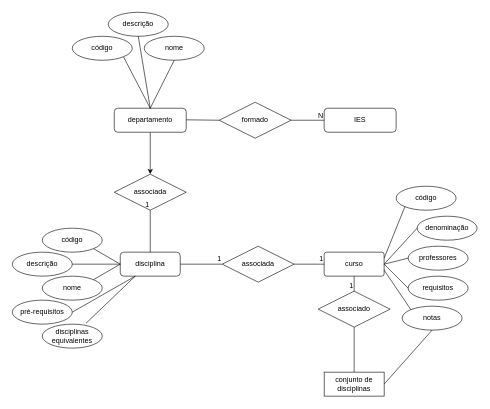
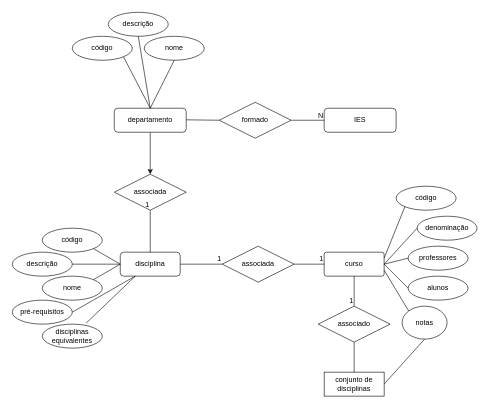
  <mxCell id="0" />
  <mxCell id="1" parent="0" />
  <mxCell id="2" value="IES" style="rounded=1;whiteSpace=wrap;html=1;" vertex="1" parent="1"><mxGeometry x="540" y="180" width="120" height="40" as="geometry" /></mxCell>
  <mxCell id="3" value="" style="edgeStyle=orthogonalEdgeStyle;rounded=0;orthogonalLoop=1;jettySize=auto;html=1;" edge="1" parent="1" source="4" target="9"><mxGeometry relative="1" as="geometry" /></mxCell>
  <mxCell id="4" value="departamento" style="rounded=1;whiteSpace=wrap;html=1;" vertex="1" parent="1"><mxGeometry x="190" y="180" width="120" height="40" as="geometry" /></mxCell>
  <mxCell id="5" value="formado" style="shape=rhombus;perimeter=rhombusPerimeter;whiteSpace=wrap;html=1;align=center;" vertex="1" parent="1"><mxGeometry x="365" y="170" width="120" height="60" as="geometry" /></mxCell>
  <mxCell id="6" value="" style="endArrow=none;html=1;rounded=0;entryX=0;entryY=0.5;entryDx=0;entryDy=0;exitX=1;exitY=0.5;exitDx=0;exitDy=0;" edge="1" parent="1" source="5" target="2"><mxGeometry relative="1" as="geometry"><mxPoint x="440" y="380" as="sourcePoint" /><mxPoint x="560" y="380" as="targetPoint" /></mxGeometry></mxCell>
  <mxCell id="7" value="N" style="resizable=0;html=1;whiteSpace=wrap;align=right;verticalAlign=bottom;" connectable="0" vertex="1" parent="6"><mxGeometry x="1" relative="1" as="geometry" /></mxCell>
  <mxCell id="8" value="" style="endArrow=none;html=1;rounded=0;entryX=0;entryY=0.5;entryDx=0;entryDy=0;" edge="1" parent="1" target="5"><mxGeometry relative="1" as="geometry"><mxPoint x="310" y="199.29" as="sourcePoint" /><mxPoint x="470" y="199.29" as="targetPoint" /></mxGeometry></mxCell>
  <mxCell id="9" value="associada" style="shape=rhombus;perimeter=rhombusPerimeter;whiteSpace=wrap;html=1;align=center;" vertex="1" parent="1"><mxGeometry x="190" y="290" width="120" height="60" as="geometry" /></mxCell>
  <mxCell id="10" value="código" style="ellipse;whiteSpace=wrap;html=1;align=center;" vertex="1" parent="1"><mxGeometry x="120" y="60" width="100" height="40" as="geometry" /></mxCell>
  <mxCell id="11" value="descrição" style="ellipse;whiteSpace=wrap;html=1;align=center;" vertex="1" parent="1"><mxGeometry x="180" y="20" width="100" height="40" as="geometry" /></mxCell>
  <mxCell id="12" value="nome" style="ellipse;whiteSpace=wrap;html=1;align=center;" vertex="1" parent="1"><mxGeometry x="240" y="60" width="100" height="40" as="geometry" /></mxCell>
  <mxCell id="13" value="" style="endArrow=none;html=1;rounded=0;entryX=0.5;entryY=1;entryDx=0;entryDy=0;exitX=0.5;exitY=0;exitDx=0;exitDy=0;" edge="1" parent="1" source="4" target="12"><mxGeometry relative="1" as="geometry"><mxPoint x="250" y="170" as="sourcePoint" /><mxPoint x="410" y="178.57" as="targetPoint" /></mxGeometry></mxCell>
  <mxCell id="14" value="" style="endArrow=none;html=1;rounded=0;entryX=0.5;entryY=1;entryDx=0;entryDy=0;exitX=0.5;exitY=0;exitDx=0;exitDy=0;" edge="1" parent="1" source="4" target="11"><mxGeometry relative="1" as="geometry"><mxPoint x="205" y="150" as="sourcePoint" /><mxPoint x="365" y="150" as="targetPoint" /></mxGeometry></mxCell>
  <mxCell id="15" value="" style="endArrow=none;html=1;rounded=0;entryX=0.5;entryY=0;entryDx=0;entryDy=0;exitX=1;exitY=1;exitDx=0;exitDy=0;" edge="1" parent="1" source="10" target="4"><mxGeometry relative="1" as="geometry"><mxPoint x="170" y="100" as="sourcePoint" /><mxPoint x="310" y="140" as="targetPoint" /></mxGeometry></mxCell>
  <mxCell id="16" value="disciplina" style="whiteSpace=wrap;html=1;align=center;rounded=1;" vertex="1" parent="1"><mxGeometry x="200" y="420" width="100" height="40" as="geometry" /></mxCell>
  <mxCell id="17" value="" style="endArrow=none;html=1;rounded=0;exitX=0.5;exitY=0;exitDx=0;exitDy=0;entryX=0.5;entryY=1;entryDx=0;entryDy=0;" edge="1" parent="1" source="16" target="9"><mxGeometry relative="1" as="geometry"><mxPoint x="350" y="380" as="sourcePoint" /><mxPoint x="510" y="380" as="targetPoint" /></mxGeometry></mxCell>
  <mxCell id="18" value="1" style="resizable=0;html=1;whiteSpace=wrap;align=right;verticalAlign=bottom;" connectable="0" vertex="1" parent="17"><mxGeometry x="1" relative="1" as="geometry" /></mxCell>
  <mxCell id="19" value="código" style="ellipse;whiteSpace=wrap;html=1;align=center;" vertex="1" parent="1"><mxGeometry x="70" y="380" width="100" height="40" as="geometry" /></mxCell>
  <mxCell id="20" value="descrição" style="ellipse;whiteSpace=wrap;html=1;align=center;" vertex="1" parent="1"><mxGeometry x="20" y="420" width="100" height="40" as="geometry" /></mxCell>
  <mxCell id="21" value="nome" style="ellipse;whiteSpace=wrap;html=1;align=center;" vertex="1" parent="1"><mxGeometry x="70" y="460" width="100" height="40" as="geometry" /></mxCell>
  <mxCell id="22" value="" style="endArrow=none;html=1;rounded=0;exitX=1;exitY=0;exitDx=0;exitDy=0;entryX=0;entryY=0.5;entryDx=0;entryDy=0;" edge="1" parent="1" source="21" target="16"><mxGeometry relative="1" as="geometry"><mxPoint x="260" y="380" as="sourcePoint" /><mxPoint x="420" y="380" as="targetPoint" /></mxGeometry></mxCell>
  <mxCell id="23" value="" style="endArrow=none;html=1;rounded=0;exitX=1;exitY=0.5;exitDx=0;exitDy=0;entryX=0;entryY=0.5;entryDx=0;entryDy=0;" edge="1" parent="1" source="20" target="16"><mxGeometry relative="1" as="geometry"><mxPoint x="260" y="380" as="sourcePoint" /><mxPoint x="420" y="380" as="targetPoint" /></mxGeometry></mxCell>
  <mxCell id="24" value="" style="endArrow=none;html=1;rounded=0;exitX=1;exitY=1;exitDx=0;exitDy=0;entryX=0;entryY=0.5;entryDx=0;entryDy=0;" edge="1" parent="1" source="19" target="16"><mxGeometry relative="1" as="geometry"><mxPoint x="260" y="380" as="sourcePoint" /><mxPoint x="420" y="380" as="targetPoint" /></mxGeometry></mxCell>
  <mxCell id="25" value="pré-requisitos" style="ellipse;whiteSpace=wrap;html=1;align=center;" vertex="1" parent="1"><mxGeometry x="20" y="500" width="100" height="40" as="geometry" /></mxCell>
  <mxCell id="26" value="disciplinas equivalentes" style="ellipse;whiteSpace=wrap;html=1;align=center;" vertex="1" parent="1"><mxGeometry x="70" y="540" width="100" height="40" as="geometry" /></mxCell>
  <mxCell id="27" value="" style="endArrow=none;html=1;rounded=0;exitX=1;exitY=0.5;exitDx=0;exitDy=0;entryX=0.25;entryY=1;entryDx=0;entryDy=0;" edge="1" parent="1" source="25" target="16"><mxGeometry relative="1" as="geometry"><mxPoint x="260" y="380" as="sourcePoint" /><mxPoint x="420" y="380" as="targetPoint" /></mxGeometry></mxCell>
  <mxCell id="28" value="" style="endArrow=none;html=1;rounded=0;exitX=0.73;exitY=-0.039;exitDx=0;exitDy=0;exitPerimeter=0;entryX=0.25;entryY=1;entryDx=0;entryDy=0;" edge="1" parent="1" source="26" target="16"><mxGeometry relative="1" as="geometry"><mxPoint x="260" y="380" as="sourcePoint" /><mxPoint x="420" y="380" as="targetPoint" /></mxGeometry></mxCell>
  <mxCell id="29" value="associada" style="shape=rhombus;perimeter=rhombusPerimeter;whiteSpace=wrap;html=1;align=center;" vertex="1" parent="1"><mxGeometry x="370" y="410" width="120" height="60" as="geometry" /></mxCell>
  <mxCell id="30" value="" style="endArrow=none;html=1;rounded=0;exitX=1;exitY=0.5;exitDx=0;exitDy=0;entryX=0;entryY=0.5;entryDx=0;entryDy=0;" edge="1" parent="1" source="16" target="29"><mxGeometry relative="1" as="geometry"><mxPoint x="260" y="370" as="sourcePoint" /><mxPoint x="420" y="370" as="targetPoint" /></mxGeometry></mxCell>
  <mxCell id="31" value="1" style="resizable=0;html=1;whiteSpace=wrap;align=right;verticalAlign=bottom;" connectable="0" vertex="1" parent="30"><mxGeometry x="1" relative="1" as="geometry" /></mxCell>
  <mxCell id="32" value="curso" style="rounded=1;arcSize=10;whiteSpace=wrap;html=1;align=center;" vertex="1" parent="1"><mxGeometry x="540" y="420" width="100" height="40" as="geometry" /></mxCell>
  <mxCell id="33" value="" style="endArrow=none;html=1;rounded=0;exitX=1;exitY=0.5;exitDx=0;exitDy=0;entryX=0;entryY=0.5;entryDx=0;entryDy=0;" edge="1" parent="1" source="29" target="32"><mxGeometry relative="1" as="geometry"><mxPoint x="260" y="370" as="sourcePoint" /><mxPoint x="420" y="370" as="targetPoint" /></mxGeometry></mxCell>
  <mxCell id="34" value="1" style="resizable=0;html=1;whiteSpace=wrap;align=right;verticalAlign=bottom;" connectable="0" vertex="1" parent="33"><mxGeometry x="1" relative="1" as="geometry" /></mxCell>
  <mxCell id="35" value="código" style="ellipse;whiteSpace=wrap;html=1;align=center;" vertex="1" parent="1"><mxGeometry x="660" y="310" width="100" height="40" as="geometry" /></mxCell>
  <mxCell id="36" value="denominação" style="ellipse;whiteSpace=wrap;html=1;align=center;" vertex="1" parent="1"><mxGeometry x="695" y="360" width="100" height="40" as="geometry" /></mxCell>
  <mxCell id="37" value="" style="endArrow=none;html=1;rounded=0;exitX=1;exitY=0.25;exitDx=0;exitDy=0;entryX=0;entryY=1;entryDx=0;entryDy=0;" edge="1" parent="1" source="32" target="35"><mxGeometry relative="1" as="geometry"><mxPoint x="550" y="370" as="sourcePoint" /><mxPoint x="710" y="370" as="targetPoint" /></mxGeometry></mxCell>
  <mxCell id="38" value="" style="endArrow=none;html=1;rounded=0;exitX=1;exitY=0.5;exitDx=0;exitDy=0;entryX=0;entryY=0.5;entryDx=0;entryDy=0;" edge="1" parent="1" source="32" target="36"><mxGeometry relative="1" as="geometry"><mxPoint x="550" y="370" as="sourcePoint" /><mxPoint x="710" y="370" as="targetPoint" /></mxGeometry></mxCell>
- <mxCell id="39" value="associado" style="shape=rhombus;perimeter=rhombusPerimeter;whiteSpace=wrap;html=1;align=center;" vertex="1" parent="1"><mxGeometry x="530" y="485" width="120" height="60" as="geometry" /></mxCell>
+ <mxCell id="39" value="associado" style="shape=rhombus;perimeter=rhombusPerimeter;whiteSpace=wrap;html=1;align=center;" vertex="1" parent="1"><mxGeometry x="530" y="510" width="120" height="60" as="geometry" /></mxCell>
  <mxCell id="40" value="" style="endArrow=none;html=1;rounded=0;exitX=0.5;exitY=1;exitDx=0;exitDy=0;entryX=0.5;entryY=0;entryDx=0;entryDy=0;" edge="1" parent="1" source="32" target="39"><mxGeometry relative="1" as="geometry"><mxPoint x="550" y="370" as="sourcePoint" /><mxPoint x="710" y="370" as="targetPoint" /></mxGeometry></mxCell>
  <mxCell id="41" value="1" style="resizable=0;html=1;whiteSpace=wrap;align=right;verticalAlign=bottom;" connectable="0" vertex="1" parent="40"><mxGeometry x="1" relative="1" as="geometry" /></mxCell>
  <mxCell id="42" value="conjunto de disciplinas" style="whiteSpace=wrap;html=1;align=center;" vertex="1" parent="1"><mxGeometry x="540" y="620" width="100" height="40" as="geometry" /></mxCell>
  <mxCell id="43" value="" style="endArrow=none;html=1;rounded=0;exitX=0.5;exitY=1;exitDx=0;exitDy=0;entryX=0.5;entryY=0;entryDx=0;entryDy=0;" edge="1" parent="1" source="39" target="42"><mxGeometry relative="1" as="geometry"><mxPoint x="550" y="360" as="sourcePoint" /><mxPoint x="710" y="360" as="targetPoint" /></mxGeometry></mxCell>
  <mxCell id="44" value="professores" style="ellipse;whiteSpace=wrap;html=1;align=center;" vertex="1" parent="1"><mxGeometry x="680" y="410" width="100" height="40" as="geometry" /></mxCell>
- <mxCell id="45" value="requisitos" style="ellipse;whiteSpace=wrap;html=1;align=center;" vertex="1" parent="1"><mxGeometry x="680" y="460" width="100" height="40" as="geometry" /></mxCell>
- <mxCell id="46" value="notas" style="ellipse;whiteSpace=wrap;html=1;align=center;" vertex="1" parent="1"><mxGeometry x="670" y="510" width="100" height="40" as="geometry" /></mxCell>
+ <mxCell id="45" value="alunos" style="ellipse;whiteSpace=wrap;html=1;align=center;" vertex="1" parent="1"><mxGeometry x="680" y="460" width="100" height="40" as="geometry" /></mxCell>
+ <mxCell id="46" value="notas" style="ellipse;whiteSpace=wrap;html=1;align=center;" vertex="1" parent="1"><mxGeometry x="670" y="510" width="75" height="55" as="geometry" /></mxCell>
  <mxCell id="47" value="" style="endArrow=none;html=1;rounded=0;entryX=0;entryY=0.5;entryDx=0;entryDy=0;" edge="1" parent="1" target="44"><mxGeometry relative="1" as="geometry"><mxPoint x="640" y="440" as="sourcePoint" /><mxPoint x="710" y="360" as="targetPoint" /></mxGeometry></mxCell>
  <mxCell id="48" value="" style="endArrow=none;html=1;rounded=0;exitX=1;exitY=0.5;exitDx=0;exitDy=0;entryX=0;entryY=0.5;entryDx=0;entryDy=0;" edge="1" parent="1" source="32" target="45"><mxGeometry relative="1" as="geometry"><mxPoint x="550" y="360" as="sourcePoint" /><mxPoint x="710" y="360" as="targetPoint" /></mxGeometry></mxCell>
  <mxCell id="49" value="" style="endArrow=none;html=1;rounded=0;exitX=1;exitY=0.75;exitDx=0;exitDy=0;entryX=0;entryY=0;entryDx=0;entryDy=0;" edge="1" parent="1" source="32" target="46"><mxGeometry relative="1" as="geometry"><mxPoint x="550" y="360" as="sourcePoint" /><mxPoint x="710" y="360" as="targetPoint" /></mxGeometry></mxCell>
  <mxCell id="50" value="" style="endArrow=none;html=1;rounded=0;exitX=1;exitY=0.5;exitDx=0;exitDy=0;entryX=0.5;entryY=1;entryDx=0;entryDy=0;" edge="1" parent="1" source="42" target="46"><mxGeometry relative="1" as="geometry"><mxPoint x="550" y="360" as="sourcePoint" /><mxPoint x="710" y="360" as="targetPoint" /></mxGeometry></mxCell>
